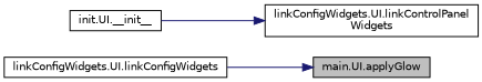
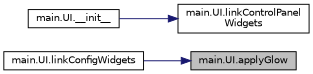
  digraph {
    rankdir=RL
    node [color=black fillcolor=white fontname=Helvetica fontsize=10 shape=record style=filled]
    edge [color=midnightblue dir=back fontname=Helvetica fontsize=10 labelfontname=Helvetica labelfontsize=10 style=solid]
    n1 [fillcolor=grey75 fontcolor=black height=0.2 label="main.UI.applyGlow" width=0.4]
-   n2 [height=0.2 label="linkConfigWidgets.UI.linkConfigWidgets" width=0.4]
-   n3 [height=0.2 label="linkConfigWidgets.UI.linkControlPanel\lWidgets" width=0.4]
-   n4 [height=0.2 label="init.UI.__init__" width=0.4]
+   n2 [height=0.2 label="main.UI.linkConfigWidgets" width=0.4]
+   n3 [height=0.2 label="main.UI.linkControlPanel\lWidgets" width=0.4]
+   n4 [height=0.2 label="main.UI.__init__" width=0.4]
    n1 -> n2
    n3 -> n4
  }
